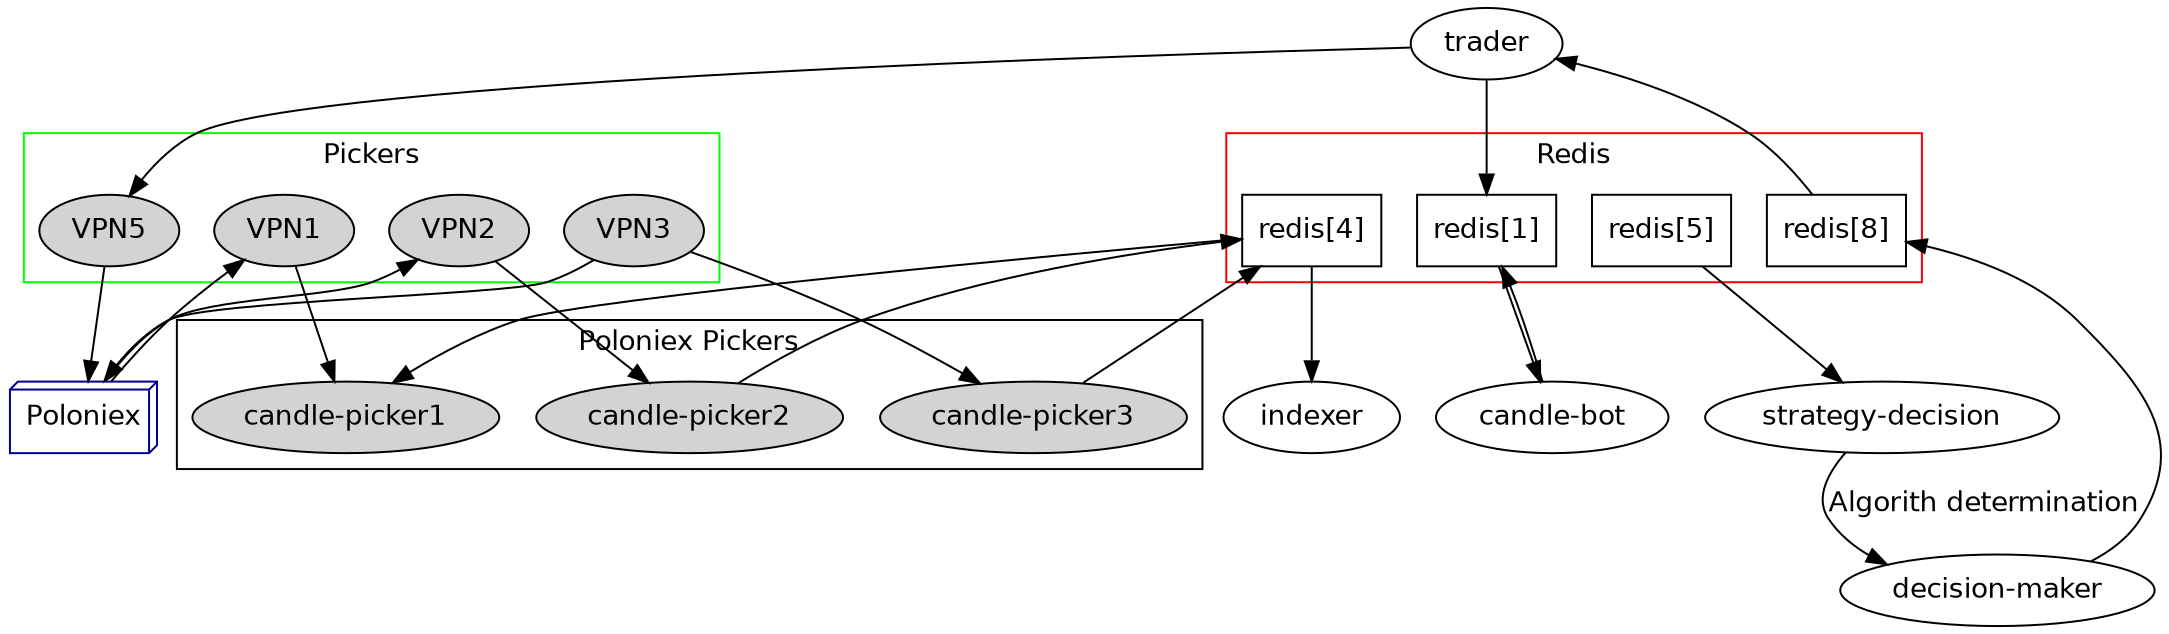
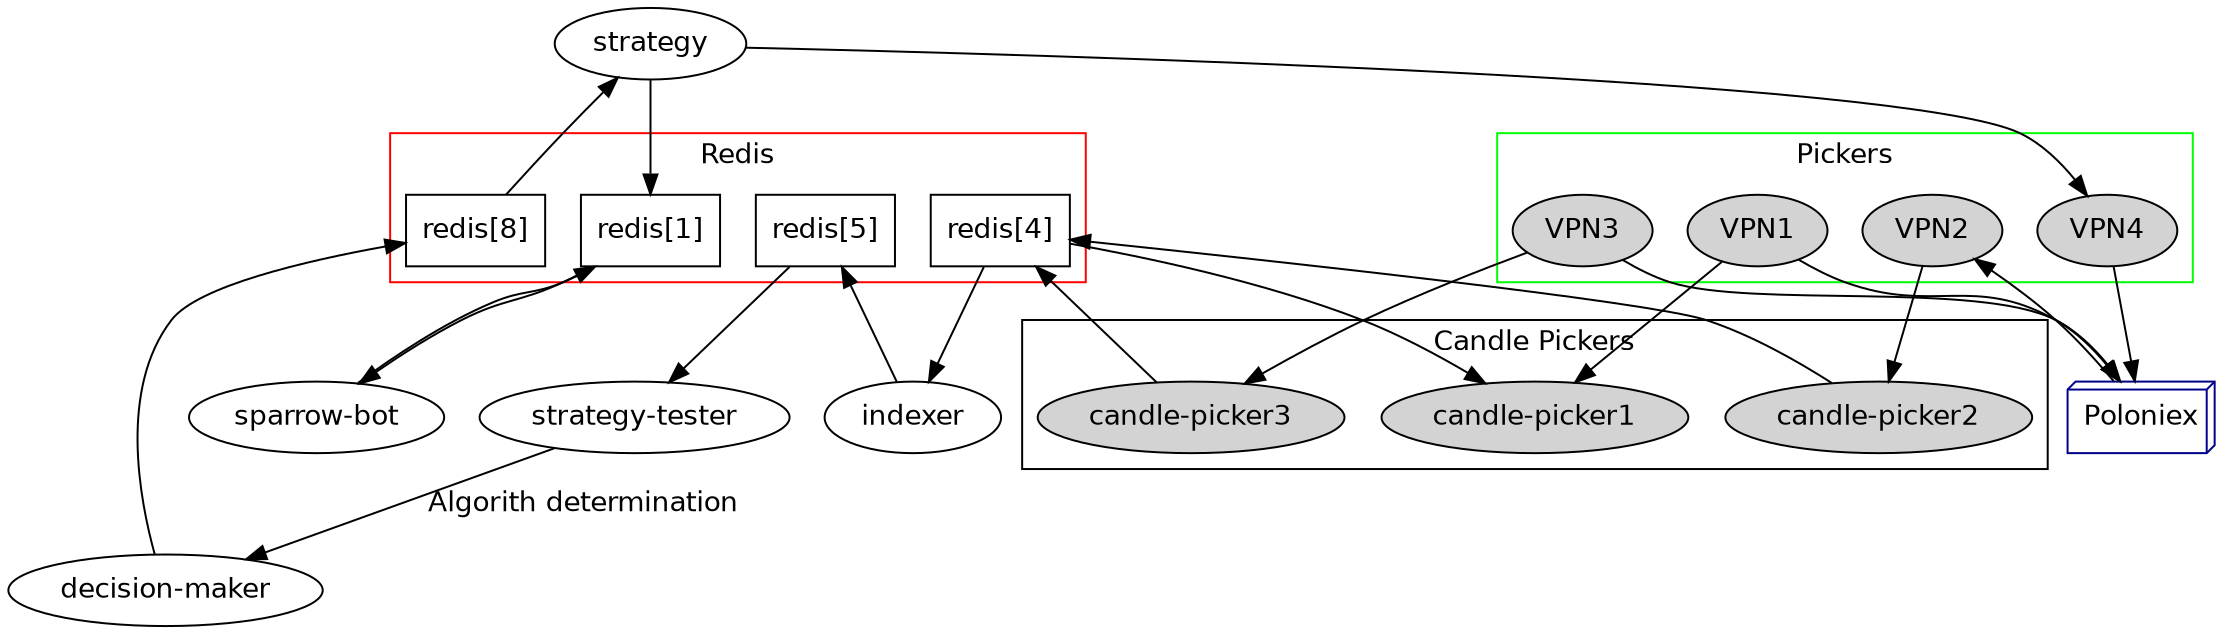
  digraph {
    fontname="DejaVu Sans"
    node [fontname="DejaVu Sans"]
    edge [fontname="DejaVu Sans"]
    "redis[4]" [shape=Cylinder]
    "redis[5]" [shape=Cylinder]
    "redis[1]" [shape=Cylinder]
    "redis[8]" [shape=Cylinder]
    VPN1 [style=filled]
    VPN2 [style=filled]
    VPN3 [style=filled]
-   VPN4 [style=filled label=VPN5]
+   VPN4 [style=filled]
    "candle-picker1" [style=filled]
    "candle-picker2" [style=filled]
    "candle-picker3" [style=filled]
    indexer
-   "strategy-tester" [label="strategy-decision"]
-   "sparrow-bot" [label="candle-bot"]
-   trader
+   "strategy-tester"
+   "sparrow-bot"
+   trader [label=strategy]
    Poloniex [color=blue4 shape=box3d]
    "decision-maker"
    subgraph cluster_1 {
      color=red
      label=Redis
      "redis[4]"
      "redis[5]"
      "redis[1]"
      "redis[8]"
    }
    subgraph cluster_2 {
      color=green
      label=Pickers
      VPN1
      VPN2
      VPN3
      VPN4
    }
    subgraph cluster_3 {
-     label="Poloniex Pickers"
+     label="Candle Pickers"
      "candle-picker1"
      "candle-picker2"
      "candle-picker3"
    }
    "redis[4]" -> "candle-picker1"
    "redis[4]" -> indexer
    "redis[5]" -> "strategy-tester"
    "redis[1]" -> "sparrow-bot"
    "redis[8]" -> trader
    VPN1 -> "candle-picker1"
    VPN2 -> "candle-picker2"
    VPN3 -> "candle-picker3"
    VPN3 -> Poloniex
    VPN4 -> Poloniex
    "candle-picker2" -> "redis[4]"
    "candle-picker3" -> "redis[4]"
+   indexer -> "redis[5]"
    "strategy-tester" -> "decision-maker" [label="Algorith determination"]
    "sparrow-bot" -> "redis[1]"
    trader -> "redis[1]"
    trader -> VPN4
-   Poloniex -> VPN1
+   VPN1 -> Poloniex
    Poloniex -> VPN2
    "decision-maker" -> "redis[8]"
  }
